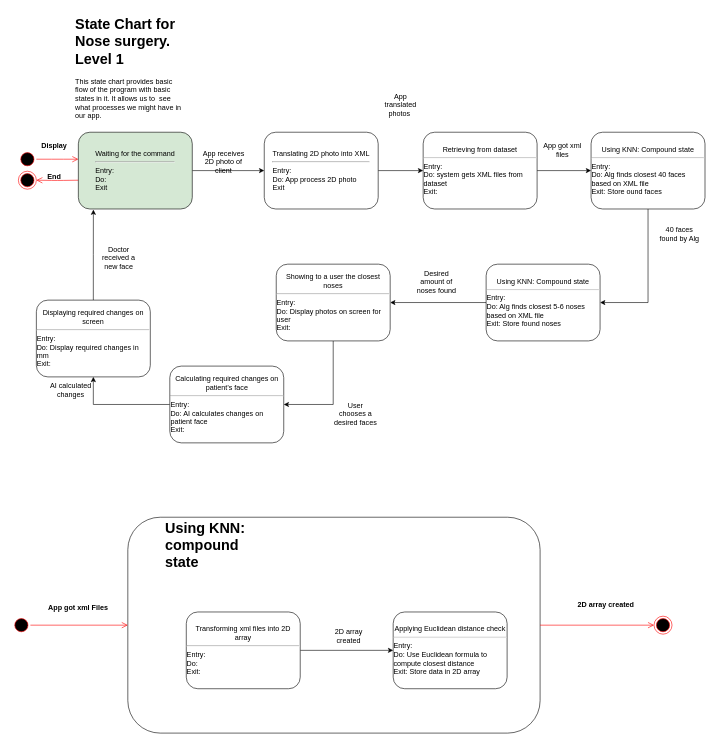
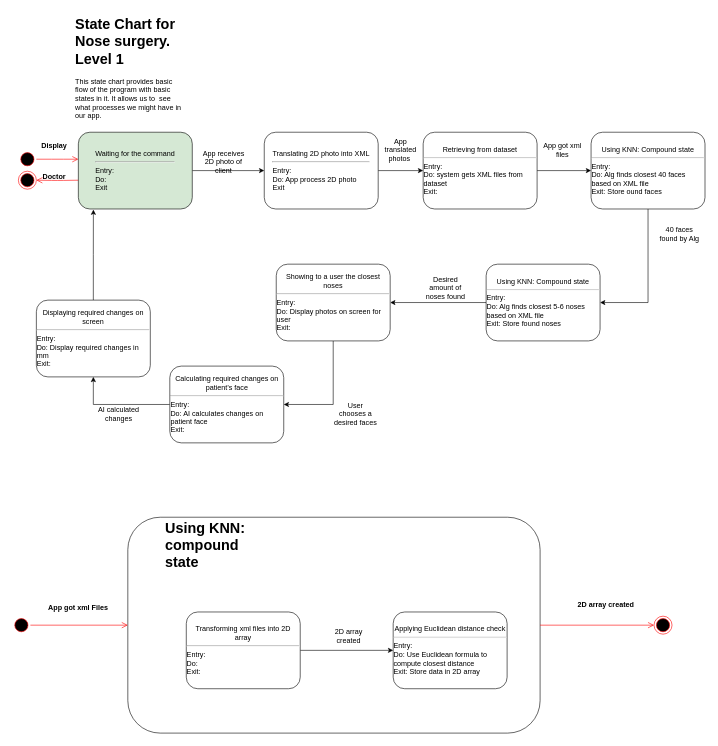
  <mxCell id="0" />
  <mxCell id="1" parent="0" />
  <mxCell id="2" value="" style="ellipse;html=1;shape=startState;fillColor=#000000;strokeColor=#ff0000;" parent="1" vertex="1"><mxGeometry x="30" y="250" width="30" height="30" as="geometry" /></mxCell>
  <mxCell id="3" value="" style="edgeStyle=orthogonalEdgeStyle;html=1;verticalAlign=bottom;endArrow=open;endSize=8;strokeColor=#ff0000;entryX=0;entryY=0.5;entryDx=0;entryDy=0;" parent="1" source="2" edge="1"><mxGeometry relative="1" as="geometry"><mxPoint x="130" y="265" as="targetPoint" /></mxGeometry></mxCell>
  <mxCell id="4" value="Display" style="text;align=center;fontStyle=1;verticalAlign=middle;spacingLeft=3;spacingRight=3;strokeColor=none;rotatable=0;points=[[0,0.5],[1,0.5]];portConstraint=eastwest;" parent="1" vertex="1"><mxGeometry x="50" y="229" width="80" height="26" as="geometry" /></mxCell>
- <mxCell id="5" value="End" style="text;align=center;fontStyle=1;verticalAlign=middle;spacingLeft=3;spacingRight=3;strokeColor=none;rotatable=0;points=[[0,0.5],[1,0.5]];portConstraint=eastwest;" parent="1" vertex="1"><mxGeometry x="50" y="280" width="80" height="26" as="geometry" /></mxCell>
+ <mxCell id="5" value="Doctor" style="text;align=center;fontStyle=1;verticalAlign=middle;spacingLeft=3;spacingRight=3;strokeColor=none;rotatable=0;points=[[0,0.5],[1,0.5]];portConstraint=eastwest;" parent="1" vertex="1"><mxGeometry x="50" y="280" width="80" height="26" as="geometry" /></mxCell>
  <mxCell id="6" value="" style="ellipse;html=1;shape=endState;fillColor=#000000;strokeColor=#ff0000;" parent="1" vertex="1"><mxGeometry x="30" y="285" width="30" height="30" as="geometry" /></mxCell>
  <mxCell id="7" value="" style="edgeStyle=orthogonalEdgeStyle;html=1;verticalAlign=bottom;endArrow=open;endSize=8;strokeColor=#ff0000;entryX=1;entryY=0.5;entryDx=0;entryDy=0;exitX=0;exitY=0.75;exitDx=0;exitDy=0;" parent="1" target="6" edge="1"><mxGeometry relative="1" as="geometry"><mxPoint x="140" y="275" as="targetPoint" /><mxPoint x="130" y="300" as="sourcePoint" /></mxGeometry></mxCell>
  <mxCell id="8" style="edgeStyle=orthogonalEdgeStyle;rounded=0;orthogonalLoop=1;jettySize=auto;html=1;exitX=1;exitY=0.5;exitDx=0;exitDy=0;entryX=0;entryY=0.5;entryDx=0;entryDy=0;" parent="1" source="9" target="11" edge="1"><mxGeometry relative="1" as="geometry" /></mxCell>
  <mxCell id="9" value="Waiting for the command&lt;br&gt;&lt;hr&gt;&lt;div style=&quot;text-align: left&quot;&gt;&lt;span&gt;Entry:&lt;/span&gt;&lt;/div&gt;&lt;div style=&quot;text-align: left&quot;&gt;&lt;span&gt;Do:&lt;/span&gt;&lt;/div&gt;&lt;div style=&quot;text-align: left&quot;&gt;&lt;span&gt;Exit&lt;/span&gt;&lt;/div&gt;" style="rounded=1;whiteSpace=wrap;html=1;fillColor=#d5e8d4;" parent="1" vertex="1"><mxGeometry x="130" y="220" width="190" height="128" as="geometry" /></mxCell>
  <mxCell id="10" style="edgeStyle=orthogonalEdgeStyle;rounded=0;orthogonalLoop=1;jettySize=auto;html=1;exitX=1;exitY=0.5;exitDx=0;exitDy=0;entryX=0;entryY=0.5;entryDx=0;entryDy=0;" edge="1" parent="1" source="11" target="31"><mxGeometry relative="1" as="geometry" /></mxCell>
  <mxCell id="11" value="Translating 2D photo into XML&lt;br&gt;&lt;hr&gt;&lt;div style=&quot;text-align: left&quot;&gt;&lt;span&gt;Entry:&lt;/span&gt;&lt;/div&gt;&lt;div style=&quot;text-align: left&quot;&gt;&lt;span&gt;Do: App process 2D photo&lt;/span&gt;&lt;/div&gt;&lt;div style=&quot;text-align: left&quot;&gt;&lt;span&gt;Exit&lt;/span&gt;&lt;/div&gt;" style="rounded=1;whiteSpace=wrap;html=1;" parent="1" vertex="1"><mxGeometry x="440" y="220" width="190" height="128" as="geometry" /></mxCell>
  <mxCell id="12" value="App receives 2D photo of client" style="text;html=1;strokeColor=none;fillColor=none;align=center;verticalAlign=middle;whiteSpace=wrap;rounded=0;" parent="1" vertex="1"><mxGeometry x="335" y="260" width="75" height="20" as="geometry" /></mxCell>
  <mxCell id="13" style="edgeStyle=orthogonalEdgeStyle;rounded=0;orthogonalLoop=1;jettySize=auto;html=1;exitX=0.5;exitY=1;exitDx=0;exitDy=0;entryX=1;entryY=0.5;entryDx=0;entryDy=0;" parent="1" source="14" target="17" edge="1"><mxGeometry relative="1" as="geometry"><mxPoint x="1080" y="440" as="targetPoint" /></mxGeometry></mxCell>
  <mxCell id="14" value="Using KNN: Compound state&lt;br&gt;&lt;hr&gt;&lt;div style=&quot;text-align: left&quot;&gt;&lt;span&gt;Entry:&lt;/span&gt;&lt;/div&gt;&lt;div style=&quot;text-align: left&quot;&gt;&lt;span&gt;Do: Alg finds closest 40 faces based on XML file&lt;/span&gt;&lt;/div&gt;&lt;div style=&quot;text-align: left&quot;&gt;&lt;span&gt;Exit: Store ound faces&lt;/span&gt;&lt;/div&gt;" style="rounded=1;whiteSpace=wrap;html=1;" parent="1" vertex="1"><mxGeometry x="985" y="220" width="190" height="128" as="geometry" /></mxCell>
- <mxCell id="15" value="App translated photos&amp;nbsp;" style="text;html=1;strokeColor=none;fillColor=none;align=center;verticalAlign=middle;whiteSpace=wrap;rounded=0;" parent="1" vertex="1"><mxGeometry x="630" y="165" width="75" height="20" as="geometry" /></mxCell>
+ <mxCell id="15" value="App translated photos&amp;nbsp;" style="text;html=1;strokeColor=none;fillColor=none;align=center;verticalAlign=middle;whiteSpace=wrap;rounded=0;" parent="1" vertex="1"><mxGeometry x="630" y="240" width="75" height="20" as="geometry" /></mxCell>
  <mxCell id="16" style="edgeStyle=orthogonalEdgeStyle;rounded=0;orthogonalLoop=1;jettySize=auto;html=1;exitX=0;exitY=0.5;exitDx=0;exitDy=0;entryX=1;entryY=0.5;entryDx=0;entryDy=0;" parent="1" source="17" target="20" edge="1"><mxGeometry relative="1" as="geometry" /></mxCell>
  <mxCell id="17" value="Using KNN: Compound state&lt;br&gt;&lt;hr&gt;&lt;div style=&quot;text-align: left&quot;&gt;&lt;div&gt;Entry:&lt;/div&gt;&lt;div&gt;Do: Alg finds closest 5-6 noses based on XML file&lt;/div&gt;&lt;div&gt;Exit: Store found noses&lt;/div&gt;&lt;/div&gt;" style="rounded=1;whiteSpace=wrap;html=1;" parent="1" vertex="1"><mxGeometry x="810" y="440" width="190" height="128" as="geometry" /></mxCell>
  <mxCell id="18" value="40 faces found by Alg" style="text;html=1;strokeColor=none;fillColor=none;align=center;verticalAlign=middle;whiteSpace=wrap;rounded=0;" parent="1" vertex="1"><mxGeometry x="1095" y="380" width="75" height="20" as="geometry" /></mxCell>
  <mxCell id="19" style="edgeStyle=orthogonalEdgeStyle;rounded=0;orthogonalLoop=1;jettySize=auto;html=1;exitX=0.5;exitY=1;exitDx=0;exitDy=0;entryX=1;entryY=0.5;entryDx=0;entryDy=0;" parent="1" source="20" target="23" edge="1"><mxGeometry relative="1" as="geometry" /></mxCell>
  <mxCell id="20" value="Showing to a user the closest noses&lt;br&gt;&lt;hr&gt;&lt;div style=&quot;text-align: left&quot;&gt;&lt;div&gt;Entry:&lt;/div&gt;&lt;div&gt;Do: Display photos on screen for user&lt;/div&gt;&lt;div&gt;Exit:&amp;nbsp;&lt;/div&gt;&lt;/div&gt;" style="rounded=1;whiteSpace=wrap;html=1;" parent="1" vertex="1"><mxGeometry x="460" y="440" width="190" height="128" as="geometry" /></mxCell>
- <mxCell id="21" value="Desired amount of noses found" style="text;html=1;strokeColor=none;fillColor=none;align=center;verticalAlign=middle;whiteSpace=wrap;rounded=0;" parent="1" vertex="1"><mxGeometry x="690" y="460" width="75" height="20" as="geometry" /></mxCell>
+ <mxCell id="21" value="Desired amount of noses found" style="text;html=1;strokeColor=none;fillColor=none;align=center;verticalAlign=middle;whiteSpace=wrap;rounded=0;" parent="1" vertex="1"><mxGeometry x="705" y="470" width="75" height="20" as="geometry" /></mxCell>
  <mxCell id="22" style="edgeStyle=orthogonalEdgeStyle;rounded=0;orthogonalLoop=1;jettySize=auto;html=1;exitX=0;exitY=0.5;exitDx=0;exitDy=0;entryX=0.5;entryY=1;entryDx=0;entryDy=0;" parent="1" source="23" target="26" edge="1"><mxGeometry relative="1" as="geometry" /></mxCell>
  <mxCell id="23" value="Calculating required changes on patient’s face&lt;br&gt;&lt;hr&gt;&lt;div style=&quot;text-align: left&quot;&gt;&lt;div&gt;Entry:&lt;/div&gt;&lt;div&gt;Do: AI calculates changes on patient face&lt;/div&gt;&lt;div&gt;Exit:&amp;nbsp;&lt;/div&gt;&lt;/div&gt;" style="rounded=1;whiteSpace=wrap;html=1;" parent="1" vertex="1"><mxGeometry x="282.5" y="610" width="190" height="128" as="geometry" /></mxCell>
  <mxCell id="24" value="User chooses a desired faces" style="text;html=1;strokeColor=none;fillColor=none;align=center;verticalAlign=middle;whiteSpace=wrap;rounded=0;" parent="1" vertex="1"><mxGeometry x="555" y="680" width="75" height="20" as="geometry" /></mxCell>
  <mxCell id="25" style="edgeStyle=orthogonalEdgeStyle;rounded=0;orthogonalLoop=1;jettySize=auto;html=1;exitX=0.5;exitY=0;exitDx=0;exitDy=0;entryX=0.132;entryY=1.008;entryDx=0;entryDy=0;entryPerimeter=0;" parent="1" source="26" target="9" edge="1"><mxGeometry relative="1" as="geometry" /></mxCell>
  <mxCell id="26" value="Displaying required changes on screen&lt;br&gt;&lt;hr&gt;&lt;div style=&quot;text-align: left&quot;&gt;&lt;div&gt;Entry:&lt;/div&gt;&lt;div&gt;Do: Display required changes in mm&lt;/div&gt;&lt;div&gt;Exit:&amp;nbsp;&lt;/div&gt;&lt;/div&gt;" style="rounded=1;whiteSpace=wrap;html=1;" parent="1" vertex="1"><mxGeometry x="60" y="500" width="190" height="128" as="geometry" /></mxCell>
- <mxCell id="27" value="AI calculated changes" style="text;html=1;strokeColor=none;fillColor=none;align=center;verticalAlign=middle;whiteSpace=wrap;rounded=0;" parent="1" vertex="1"><mxGeometry x="80" y="640" width="75" height="20" as="geometry" /></mxCell>
- <mxCell id="28" value="Doctor received a new face" style="text;html=1;strokeColor=none;fillColor=none;align=center;verticalAlign=middle;whiteSpace=wrap;rounded=0;" parent="1" vertex="1"><mxGeometry x="160" y="420" width="75" height="20" as="geometry" /></mxCell>
+ <mxCell id="27" value="AI calculated changes" style="text;html=1;strokeColor=none;fillColor=none;align=center;verticalAlign=middle;whiteSpace=wrap;rounded=0;" parent="1" vertex="1"><mxGeometry x="160" y="680" width="75" height="20" as="geometry" /></mxCell>
  <mxCell id="29" value="&lt;h1&gt;State Chart for Nose surgery. Level 1&lt;/h1&gt;&lt;p&gt;This state chart provides basic flow of the program with basic states in it. It allows us to&amp;nbsp; see what processes we might have in our app.&lt;/p&gt;" style="text;html=1;strokeColor=none;fillColor=none;spacing=5;spacingTop=-20;whiteSpace=wrap;overflow=hidden;rounded=0;" parent="1" vertex="1"><mxGeometry x="120" y="20" width="190" height="200" as="geometry" /></mxCell>
  <mxCell id="30" style="edgeStyle=orthogonalEdgeStyle;rounded=0;orthogonalLoop=1;jettySize=auto;html=1;exitX=1;exitY=0.5;exitDx=0;exitDy=0;entryX=0;entryY=0.5;entryDx=0;entryDy=0;" edge="1" parent="1" source="31" target="14"><mxGeometry relative="1" as="geometry" /></mxCell>
  <mxCell id="31" value="Retrieving from dataset&lt;br&gt;&lt;hr&gt;&lt;div style=&quot;text-align: left&quot;&gt;&lt;span&gt;Entry:&lt;/span&gt;&lt;/div&gt;&lt;div style=&quot;text-align: left&quot;&gt;&lt;span&gt;Do: system gets XML files from dataset&lt;/span&gt;&lt;/div&gt;&lt;div style=&quot;text-align: left&quot;&gt;&lt;span&gt;Exit:&amp;nbsp;&lt;/span&gt;&lt;/div&gt;" style="rounded=1;whiteSpace=wrap;html=1;" vertex="1" parent="1"><mxGeometry x="705" y="220" width="190" height="128" as="geometry" /></mxCell>
  <mxCell id="32" value="App got xml files" style="text;html=1;strokeColor=none;fillColor=none;align=center;verticalAlign=middle;whiteSpace=wrap;rounded=0;" vertex="1" parent="1"><mxGeometry x="900" y="240" width="75" height="20" as="geometry" /></mxCell>
  <mxCell id="33" value="&lt;h1&gt;Using KNN: compound state&lt;/h1&gt;" style="text;html=1;strokeColor=none;fillColor=none;spacing=5;spacingTop=-20;whiteSpace=wrap;overflow=hidden;rounded=0;" vertex="1" parent="1"><mxGeometry x="270" y="860" width="190" height="120" as="geometry" /></mxCell>
  <mxCell id="34" style="edgeStyle=orthogonalEdgeStyle;rounded=0;orthogonalLoop=1;jettySize=auto;html=1;exitX=1;exitY=0.5;exitDx=0;exitDy=0;entryX=0;entryY=0.5;entryDx=0;entryDy=0;" edge="1" parent="1" source="35" target="36"><mxGeometry relative="1" as="geometry" /></mxCell>
  <mxCell id="35" value="Transforming xml files into 2D array&lt;br&gt;&lt;hr&gt;&lt;div style=&quot;text-align: left&quot;&gt;&lt;div&gt;Entry:&lt;/div&gt;&lt;div&gt;Do:&lt;/div&gt;&lt;div&gt;Exit:&amp;nbsp;&lt;/div&gt;&lt;/div&gt;" style="rounded=1;whiteSpace=wrap;html=1;" vertex="1" parent="1"><mxGeometry x="310" y="1020" width="190" height="128" as="geometry" /></mxCell>
  <mxCell id="36" value="Applying Euclidean distance check&lt;br&gt;&lt;hr&gt;&lt;div style=&quot;text-align: left&quot;&gt;&lt;span&gt;Entry:&lt;/span&gt;&lt;/div&gt;&lt;div style=&quot;text-align: left&quot;&gt;&lt;span&gt;Do: Use Euclidean formula to compute closest distance&lt;/span&gt;&lt;/div&gt;&lt;div style=&quot;text-align: left&quot;&gt;&lt;span&gt;Exit: Store data in 2D array&lt;/span&gt;&lt;/div&gt;" style="rounded=1;whiteSpace=wrap;html=1;" vertex="1" parent="1"><mxGeometry x="655" y="1020" width="190" height="128" as="geometry" /></mxCell>
  <mxCell id="37" value="2D array created" style="text;html=1;strokeColor=none;fillColor=none;align=center;verticalAlign=middle;whiteSpace=wrap;rounded=0;" vertex="1" parent="1"><mxGeometry x="545" y="1050" width="72" height="20" as="geometry" /></mxCell>
  <mxCell id="38" value="" style="rounded=1;whiteSpace=wrap;html=1;fillOpacity=0;overflow=hidden;" vertex="1" parent="1"><mxGeometry x="212.5" y="862" width="687.5" height="360" as="geometry" /></mxCell>
  <mxCell id="39" value="" style="ellipse;html=1;shape=startState;fillColor=#000000;strokeColor=#ff0000;" vertex="1" parent="1"><mxGeometry x="20" y="1027" width="30" height="30" as="geometry" /></mxCell>
  <mxCell id="40" value="" style="edgeStyle=orthogonalEdgeStyle;html=1;verticalAlign=bottom;endArrow=open;endSize=8;strokeColor=#ff0000;entryX=0;entryY=0.5;entryDx=0;entryDy=0;exitX=1;exitY=0.5;exitDx=0;exitDy=0;" edge="1" source="39" parent="1" target="38"><mxGeometry relative="1" as="geometry"><mxPoint x="192.5" y="1086" as="targetPoint" /></mxGeometry></mxCell>
  <mxCell id="41" value="App got xml Files" style="text;align=center;fontStyle=1;verticalAlign=middle;spacingLeft=3;spacingRight=3;strokeColor=none;rotatable=0;points=[[0,0.5],[1,0.5]];portConstraint=eastwest;" vertex="1" parent="1"><mxGeometry x="90" y="1000" width="80" height="26" as="geometry" /></mxCell>
  <mxCell id="42" value="2D array created" style="text;align=center;fontStyle=1;verticalAlign=middle;spacingLeft=3;spacingRight=3;strokeColor=none;rotatable=0;points=[[0,0.5],[1,0.5]];portConstraint=eastwest;" vertex="1" parent="1"><mxGeometry x="970" y="994" width="80" height="26" as="geometry" /></mxCell>
  <mxCell id="43" value="" style="ellipse;html=1;shape=endState;fillColor=#000000;strokeColor=#ff0000;" vertex="1" parent="1"><mxGeometry x="1090" y="1027" width="30" height="30" as="geometry" /></mxCell>
  <mxCell id="44" value="" style="edgeStyle=orthogonalEdgeStyle;html=1;verticalAlign=bottom;endArrow=open;endSize=8;strokeColor=#ff0000;entryX=0;entryY=0.5;entryDx=0;entryDy=0;exitX=1;exitY=0.5;exitDx=0;exitDy=0;" edge="1" parent="1" target="43" source="38"><mxGeometry relative="1" as="geometry"><mxPoint x="1170" y="1030" as="targetPoint" /><mxPoint x="1160" y="1055" as="sourcePoint" /></mxGeometry></mxCell>
